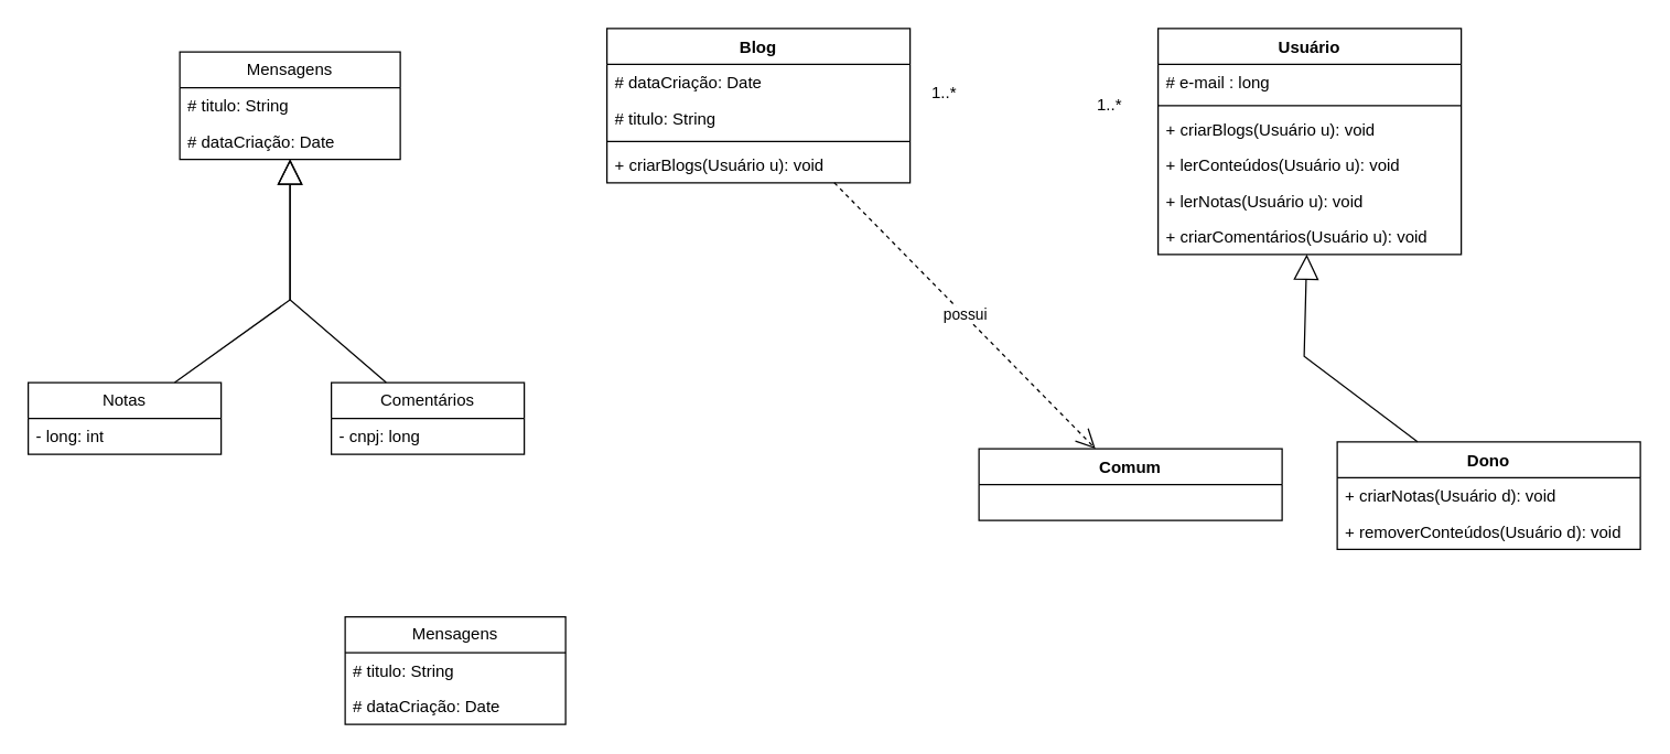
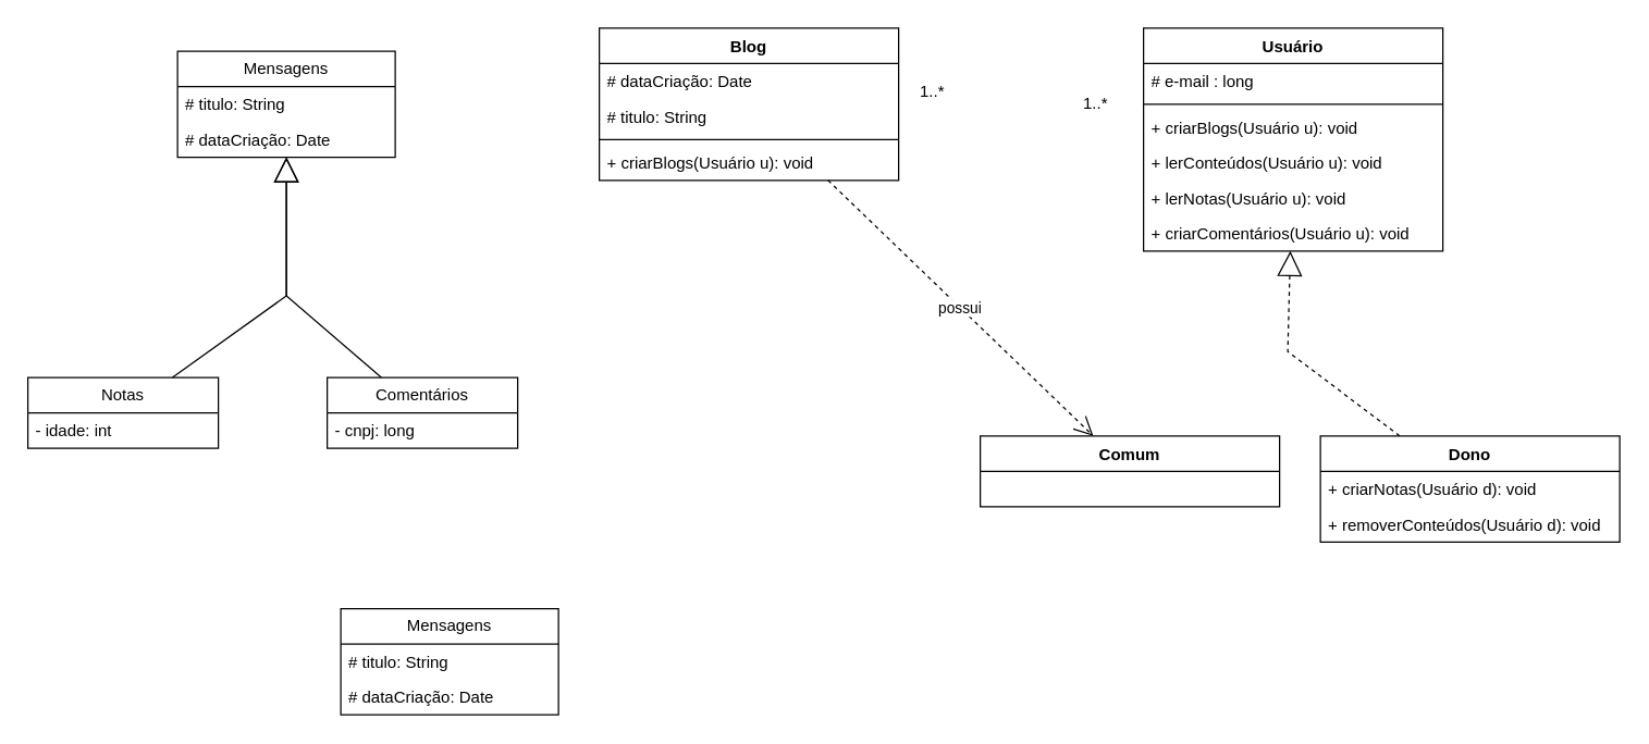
  <mxCell id="0" />
  <mxCell id="1" parent="0" />
  <mxCell id="2" value="Mensagens" style="swimlane;fontStyle=0;childLayout=stackLayout;horizontal=1;startSize=26;fillColor=none;horizontalStack=0;resizeParent=1;resizeParentMax=0;resizeLast=0;collapsible=1;marginBottom=0;whiteSpace=wrap;html=1;" parent="1" vertex="1"><mxGeometry x="130" y="37" width="160" height="78" as="geometry"><mxRectangle x="10" y="230" width="80" height="30" as="alternateBounds" /></mxGeometry></mxCell>
  <mxCell id="3" value="# titulo: String" style="text;strokeColor=none;fillColor=none;align=left;verticalAlign=top;spacingLeft=4;spacingRight=4;overflow=hidden;rotatable=0;points=[[0,0.5],[1,0.5]];portConstraint=eastwest;whiteSpace=wrap;html=1;" parent="2" vertex="1"><mxGeometry y="26" width="160" height="26" as="geometry" /></mxCell>
  <mxCell id="4" value="# dataCriação: Date" style="text;strokeColor=none;fillColor=none;align=left;verticalAlign=top;spacingLeft=4;spacingRight=4;overflow=hidden;rotatable=0;points=[[0,0.5],[1,0.5]];portConstraint=eastwest;whiteSpace=wrap;html=1;" parent="2" vertex="1"><mxGeometry y="52" width="160" height="26" as="geometry" /></mxCell>
  <mxCell id="5" value="Comentários" style="swimlane;fontStyle=0;childLayout=stackLayout;horizontal=1;startSize=26;fillColor=none;horizontalStack=0;resizeParent=1;resizeParentMax=0;resizeLast=0;collapsible=1;marginBottom=0;whiteSpace=wrap;html=1;" parent="1" vertex="1"><mxGeometry x="240" y="277" width="140" height="52" as="geometry" /></mxCell>
  <mxCell id="6" value="- cnpj: long" style="text;strokeColor=none;fillColor=none;align=left;verticalAlign=top;spacingLeft=4;spacingRight=4;overflow=hidden;rotatable=0;points=[[0,0.5],[1,0.5]];portConstraint=eastwest;whiteSpace=wrap;html=1;" parent="5" vertex="1"><mxGeometry y="26" width="140" height="26" as="geometry" /></mxCell>
  <mxCell id="7" value="Notas" style="swimlane;fontStyle=0;childLayout=stackLayout;horizontal=1;startSize=26;fillColor=none;horizontalStack=0;resizeParent=1;resizeParentMax=0;resizeLast=0;collapsible=1;marginBottom=0;whiteSpace=wrap;html=1;" parent="1" vertex="1"><mxGeometry x="20" y="277" width="140" height="52" as="geometry" /></mxCell>
- <mxCell id="8" value="- long: int" style="text;strokeColor=none;fillColor=none;align=left;verticalAlign=top;spacingLeft=4;spacingRight=4;overflow=hidden;rotatable=0;points=[[0,0.5],[1,0.5]];portConstraint=eastwest;whiteSpace=wrap;html=1;" parent="7" vertex="1"><mxGeometry y="26" width="140" height="26" as="geometry" /></mxCell>
+ <mxCell id="8" value="- idade: int" style="text;strokeColor=none;fillColor=none;align=left;verticalAlign=top;spacingLeft=4;spacingRight=4;overflow=hidden;rotatable=0;points=[[0,0.5],[1,0.5]];portConstraint=eastwest;whiteSpace=wrap;html=1;" parent="7" vertex="1"><mxGeometry y="26" width="140" height="26" as="geometry" /></mxCell>
  <mxCell id="9" value="" style="endArrow=block;endSize=16;endFill=0;html=1;rounded=0;" parent="1" source="7" target="2" edge="1"><mxGeometry width="160" relative="1" as="geometry"><mxPoint x="120" y="317" as="sourcePoint" /><mxPoint x="280" y="317" as="targetPoint" /><Array as="points"><mxPoint x="210" y="217" /></Array></mxGeometry></mxCell>
  <mxCell id="10" value="" style="endArrow=block;endSize=16;endFill=0;html=1;rounded=0;" parent="1" source="5" target="2" edge="1"><mxGeometry width="160" relative="1" as="geometry"><mxPoint x="320" y="147" as="sourcePoint" /><mxPoint x="210" y="101" as="targetPoint" /><Array as="points"><mxPoint x="210" y="217" /></Array></mxGeometry></mxCell>
  <mxCell id="11" value="Blog" style="swimlane;fontStyle=1;align=center;verticalAlign=top;childLayout=stackLayout;horizontal=1;startSize=26;horizontalStack=0;resizeParent=1;resizeParentMax=0;resizeLast=0;collapsible=1;marginBottom=0;whiteSpace=wrap;html=1;" parent="1" vertex="1"><mxGeometry x="440" y="20" width="220" height="112" as="geometry" /></mxCell>
  <mxCell id="12" value="# dataCriação: Date" style="text;strokeColor=none;fillColor=none;align=left;verticalAlign=top;spacingLeft=4;spacingRight=4;overflow=hidden;rotatable=0;points=[[0,0.5],[1,0.5]];portConstraint=eastwest;whiteSpace=wrap;html=1;" vertex="1" parent="11"><mxGeometry y="26" width="220" height="26" as="geometry" /></mxCell>
  <mxCell id="13" value="# titulo: String" style="text;strokeColor=none;fillColor=none;align=left;verticalAlign=top;spacingLeft=4;spacingRight=4;overflow=hidden;rotatable=0;points=[[0,0.5],[1,0.5]];portConstraint=eastwest;whiteSpace=wrap;html=1;" vertex="1" parent="11"><mxGeometry y="52" width="220" height="26" as="geometry" /></mxCell>
  <mxCell id="14" value="" style="line;strokeWidth=1;fillColor=none;align=left;verticalAlign=middle;spacingTop=-1;spacingLeft=3;spacingRight=3;rotatable=0;labelPosition=right;points=[];portConstraint=eastwest;strokeColor=inherit;" parent="11" vertex="1"><mxGeometry y="78" width="220" height="8" as="geometry" /></mxCell>
  <mxCell id="15" value="+ criarBlogs(Usuário u): void" style="text;strokeColor=none;fillColor=none;align=left;verticalAlign=top;spacingLeft=4;spacingRight=4;overflow=hidden;rotatable=0;points=[[0,0.5],[1,0.5]];portConstraint=eastwest;whiteSpace=wrap;html=1;" vertex="1" parent="11"><mxGeometry y="86" width="220" height="26" as="geometry" /></mxCell>
  <mxCell id="16" value="Mensagens" style="swimlane;fontStyle=0;childLayout=stackLayout;horizontal=1;startSize=26;fillColor=none;horizontalStack=0;resizeParent=1;resizeParentMax=0;resizeLast=0;collapsible=1;marginBottom=0;whiteSpace=wrap;html=1;" vertex="1" parent="1"><mxGeometry x="250" y="447" width="160" height="78" as="geometry"><mxRectangle x="10" y="230" width="80" height="30" as="alternateBounds" /></mxGeometry></mxCell>
  <mxCell id="17" value="# titulo: String" style="text;strokeColor=none;fillColor=none;align=left;verticalAlign=top;spacingLeft=4;spacingRight=4;overflow=hidden;rotatable=0;points=[[0,0.5],[1,0.5]];portConstraint=eastwest;whiteSpace=wrap;html=1;" vertex="1" parent="16"><mxGeometry y="26" width="160" height="26" as="geometry" /></mxCell>
  <mxCell id="18" value="# dataCriação: Date" style="text;strokeColor=none;fillColor=none;align=left;verticalAlign=top;spacingLeft=4;spacingRight=4;overflow=hidden;rotatable=0;points=[[0,0.5],[1,0.5]];portConstraint=eastwest;whiteSpace=wrap;html=1;" vertex="1" parent="16"><mxGeometry y="52" width="160" height="26" as="geometry" /></mxCell>
  <mxCell id="19" value="Dono" style="swimlane;fontStyle=1;align=center;verticalAlign=top;childLayout=stackLayout;horizontal=1;startSize=26;horizontalStack=0;resizeParent=1;resizeParentMax=0;resizeLast=0;collapsible=1;marginBottom=0;whiteSpace=wrap;html=1;" vertex="1" parent="1"><mxGeometry x="970" y="320" width="220" height="78" as="geometry" /></mxCell>
  <mxCell id="20" value="+ criarNotas(Usuário d): void" style="text;strokeColor=none;fillColor=none;align=left;verticalAlign=top;spacingLeft=4;spacingRight=4;overflow=hidden;rotatable=0;points=[[0,0.5],[1,0.5]];portConstraint=eastwest;whiteSpace=wrap;html=1;" vertex="1" parent="19"><mxGeometry y="26" width="220" height="26" as="geometry" /></mxCell>
  <mxCell id="21" value="+ removerConteúdos(Usuário d): void" style="text;strokeColor=none;fillColor=none;align=left;verticalAlign=top;spacingLeft=4;spacingRight=4;overflow=hidden;rotatable=0;points=[[0,0.5],[1,0.5]];portConstraint=eastwest;whiteSpace=wrap;html=1;" vertex="1" parent="19"><mxGeometry y="52" width="220" height="26" as="geometry" /></mxCell>
- <mxCell id="22" value="Comum" style="swimlane;fontStyle=1;align=center;verticalAlign=top;childLayout=stackLayout;horizontal=1;startSize=26;horizontalStack=0;resizeParent=1;resizeParentMax=0;resizeLast=0;collapsible=1;marginBottom=0;whiteSpace=wrap;html=1;" vertex="1" parent="1"><mxGeometry x="710" y="325" width="220" height="52" as="geometry" /></mxCell>
- <mxCell id="23" value="" style="endArrow=block;endSize=16;endFill=0;html=1;rounded=0;" edge="1" parent="1" source="19" target="24"><mxGeometry width="160" relative="1" as="geometry"><mxPoint x="1023" y="318" as="sourcePoint" /><mxPoint x="945.317" y="202" as="targetPoint" /><Array as="points"><mxPoint x="946" y="258" /></Array></mxGeometry></mxCell>
+ <mxCell id="22" value="Comum" style="swimlane;fontStyle=1;align=center;verticalAlign=top;childLayout=stackLayout;horizontal=1;startSize=26;horizontalStack=0;resizeParent=1;resizeParentMax=0;resizeLast=0;collapsible=1;marginBottom=0;whiteSpace=wrap;html=1;" vertex="1" parent="1"><mxGeometry x="720" y="320" width="220" height="52" as="geometry" /></mxCell>
+ <mxCell id="23" value="" style="endArrow=block;endSize=16;endFill=0;html=1;rounded=0;dashed=1;" edge="1" parent="1" source="19" target="24"><mxGeometry width="160" relative="1" as="geometry"><mxPoint x="1023" y="318" as="sourcePoint" /><mxPoint x="945.317" y="202" as="targetPoint" /><Array as="points"><mxPoint x="946" y="258" /></Array></mxGeometry></mxCell>
  <mxCell id="24" value="Usuário" style="swimlane;fontStyle=1;align=center;verticalAlign=top;childLayout=stackLayout;horizontal=1;startSize=26;horizontalStack=0;resizeParent=1;resizeParentMax=0;resizeLast=0;collapsible=1;marginBottom=0;whiteSpace=wrap;html=1;" vertex="1" parent="1"><mxGeometry x="840" y="20" width="220" height="164" as="geometry" /></mxCell>
  <mxCell id="25" value="# e-mail : long" style="text;strokeColor=none;fillColor=none;align=left;verticalAlign=top;spacingLeft=4;spacingRight=4;overflow=hidden;rotatable=0;points=[[0,0.5],[1,0.5]];portConstraint=eastwest;whiteSpace=wrap;html=1;" vertex="1" parent="24"><mxGeometry y="26" width="220" height="26" as="geometry" /></mxCell>
  <mxCell id="26" value="" style="line;strokeWidth=1;fillColor=none;align=left;verticalAlign=middle;spacingTop=-1;spacingLeft=3;spacingRight=3;rotatable=0;labelPosition=right;points=[];portConstraint=eastwest;strokeColor=inherit;" vertex="1" parent="24"><mxGeometry y="52" width="220" height="8" as="geometry" /></mxCell>
  <mxCell id="27" value="+ criarBlogs(Usuário u): void" style="text;strokeColor=none;fillColor=none;align=left;verticalAlign=top;spacingLeft=4;spacingRight=4;overflow=hidden;rotatable=0;points=[[0,0.5],[1,0.5]];portConstraint=eastwest;whiteSpace=wrap;html=1;" vertex="1" parent="24"><mxGeometry y="60" width="220" height="26" as="geometry" /></mxCell>
  <mxCell id="28" value="+ lerConteúdos(Usuário u): void" style="text;strokeColor=none;fillColor=none;align=left;verticalAlign=top;spacingLeft=4;spacingRight=4;overflow=hidden;rotatable=0;points=[[0,0.5],[1,0.5]];portConstraint=eastwest;whiteSpace=wrap;html=1;" vertex="1" parent="24"><mxGeometry y="86" width="220" height="26" as="geometry" /></mxCell>
  <mxCell id="29" value="+ lerNotas(Usuário u): void" style="text;strokeColor=none;fillColor=none;align=left;verticalAlign=top;spacingLeft=4;spacingRight=4;overflow=hidden;rotatable=0;points=[[0,0.5],[1,0.5]];portConstraint=eastwest;whiteSpace=wrap;html=1;" vertex="1" parent="24"><mxGeometry y="112" width="220" height="26" as="geometry" /></mxCell>
  <mxCell id="30" value="+ criarComentários(Usuário u): void" style="text;strokeColor=none;fillColor=none;align=left;verticalAlign=top;spacingLeft=4;spacingRight=4;overflow=hidden;rotatable=0;points=[[0,0.5],[1,0.5]];portConstraint=eastwest;whiteSpace=wrap;html=1;" vertex="1" parent="24"><mxGeometry y="138" width="220" height="26" as="geometry" /></mxCell>
  <mxCell id="31" value="possui" style="endArrow=open;endSize=12;dashed=1;html=1;rounded=0;" parent="1" source="11" target="22" edge="1"><mxGeometry width="160" relative="1" as="geometry"><mxPoint x="800" y="117" as="sourcePoint" /><mxPoint x="610" y="117" as="targetPoint" /></mxGeometry></mxCell>
  <mxCell id="32" value="1..*" style="text;html=1;align=center;verticalAlign=middle;whiteSpace=wrap;rounded=0;" parent="1" vertex="1"><mxGeometry x="650" y="57" width="70" height="20" as="geometry" /></mxCell>
  <mxCell id="33" value="1..*" style="text;html=1;align=center;verticalAlign=middle;whiteSpace=wrap;rounded=0;" parent="1" vertex="1"><mxGeometry x="780" y="66" width="50" height="20" as="geometry" /></mxCell>
